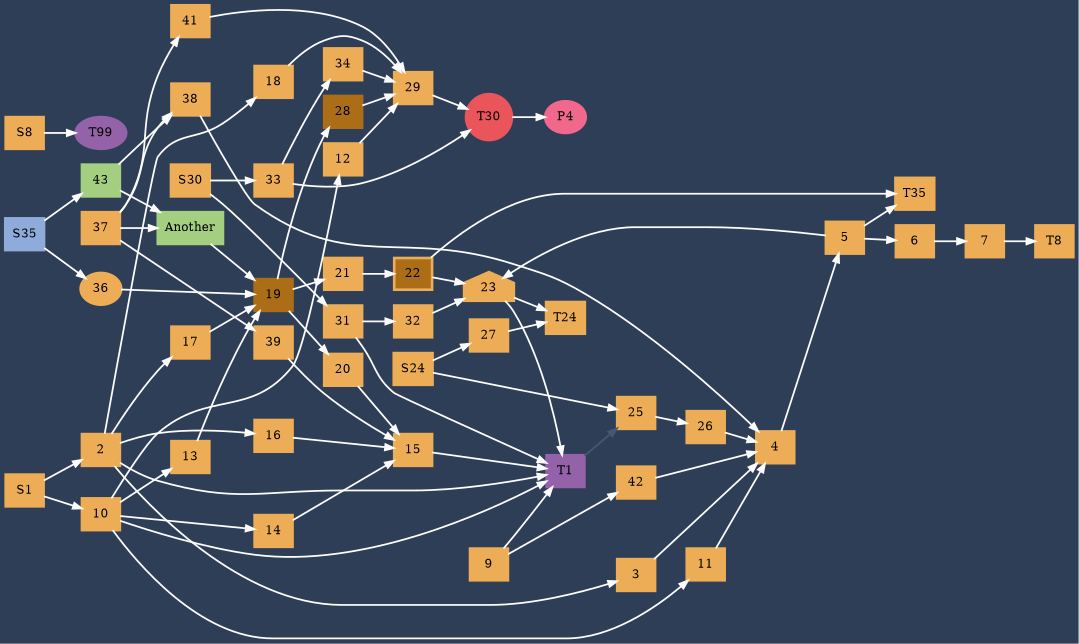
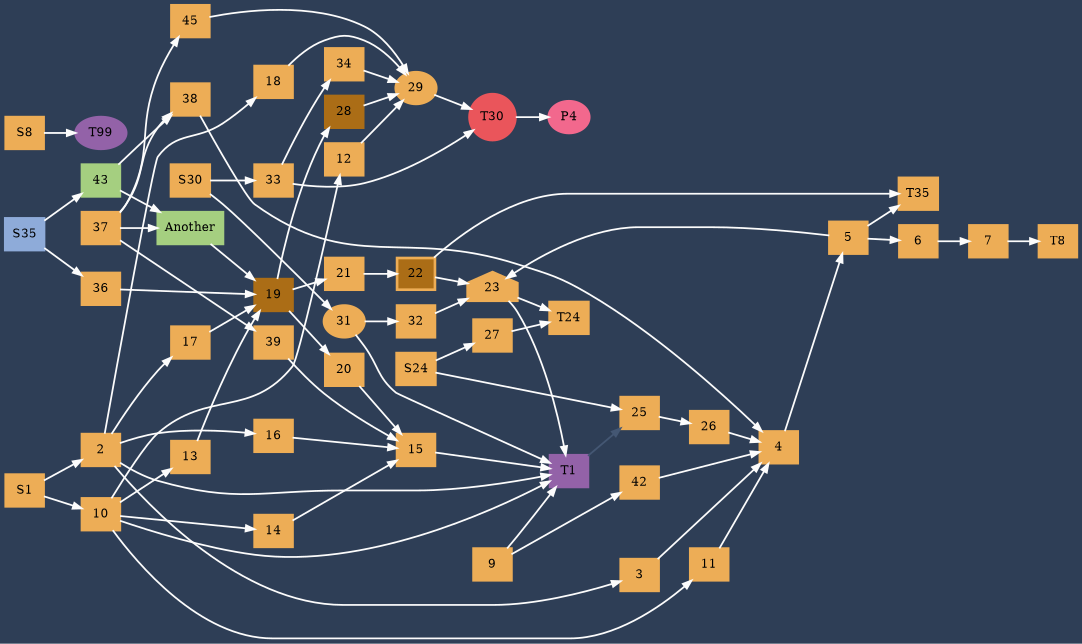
  digraph {
    bgcolor="#2e3e56"
    rankdir=LR
    node [color="#edad56" fillcolor="#edad56" penwidth=3 shape=box style=filled]
    edge [color="#fcfcfc" fontname="helvetica Neue Ultra Light" penwidth=2]
    S35 [color="#8eabd9" fillcolor="#8eabd9" width=0.6]
    43 [color="#a5cf80" fillcolor="#a5cf80" width=0.6]
-   36 [shape=ellipse width=0.6]
+   36 [width=0.6]
    n4 [color="#a5cf80" fillcolor="#a5cf80" label=Another width=0.6]
    38 [width=0.6]
    19 [color="#AB6D16" fillcolor="#AB6D16" width=0.6]
    23 [shape=house width=0.6]
    T1 [color="#9362a8" fillcolor="#9362a8" width=0.6]
    T24 [width=0.6]
    25 [width=0.6]
    T99 [color="#9362a8" fillcolor="#9362a8" shape=ellipse width=0.6]
    P4 [color="#f2688d" fillcolor="#f2688d" shape=ellipse width=0.6]
    T30 [color="#ea555b" fillcolor="#ea555b" shape=circle width=0.6]
    4 [width=0.6]
    28 [color="#AB6D16" fillcolor="#AB6D16" width=0.6]
    21 [width=0.6]
    20 [width=0.6]
-   29 [width=0.6]
+   29 [shape=ellipse width=0.6]
    22 [fillcolor="#AB6D16" width=0.6]
    15 [width=0.6]
    S8 [width=0.6]
    S24 [width=0.6]
    27 [width=0.6]
    26 [width=0.6]
    S1 [width=0.6]
    2 [width=0.6]
    10 [width=0.6]
    3 [width=0.6]
    16 [width=0.6]
    17 [width=0.6]
    18 [width=0.6]
    11 [width=0.6]
    14 [width=0.6]
    13 [width=0.6]
    12 [width=0.6]
    S30 [width=0.6]
-   31 [width=0.6]
+   31 [shape=ellipse width=0.6]
    33 [width=0.6]
    32 [width=0.6]
    34 [width=0.6]
    9 [width=0.6]
    42 [width=0.6]
    5 [width=0.6]
    6 [width=0.6]
    T35 [width=0.6]
    37 [width=0.6]
    39 [width=0.6]
-   41 [width=0.6]
+   41 [width=0.6 label=45]
    7 [width=0.6]
    T8 [width=0.6]
    S35 -> 43
    S35 -> 36
    43 -> n4
    43 -> 38
    36 -> 19
    n4 -> 19
    38 -> 4
    19 -> 28
    19 -> 21
    19 -> 20
    23 -> T1
    23 -> T24
    T1 -> 25 [color="#445773" weight=0]
    25 -> 26
    T30 -> P4
    4 -> 5
    28 -> 29
    21 -> 22
    20 -> 15
    29 -> T30
    22 -> 23
    22 -> T35
    15 -> T1
    S8 -> T99
    S24 -> 25
    S24 -> 27
    27 -> T24
    26 -> 4
    S1 -> 2
    S1 -> 10
    2 -> T1
    2 -> 3
    2 -> 16
    2 -> 17
    2 -> 18
    10 -> T1
    10 -> 11
    10 -> 14
    10 -> 13
    10 -> 12
    3 -> 4
    16 -> 15
    17 -> 19
    18 -> 29
    11 -> 4
    14 -> 15
    13 -> 19
    12 -> 29
    S30 -> 31
    S30 -> 33
    31 -> T1
    31 -> 32
    33 -> T30
    33 -> 34
    32 -> 23
    34 -> 29
    9 -> T1
    9 -> 42
    42 -> 4
    5 -> 23
    5 -> 6
    5 -> T35
    6 -> 7
    37 -> n4
    37 -> 38
    37 -> 39
    37 -> 41
    39 -> 15
    41 -> 29
    7 -> T8
  }
